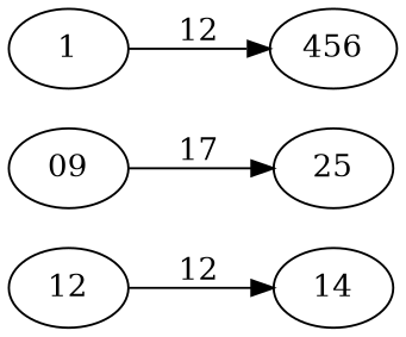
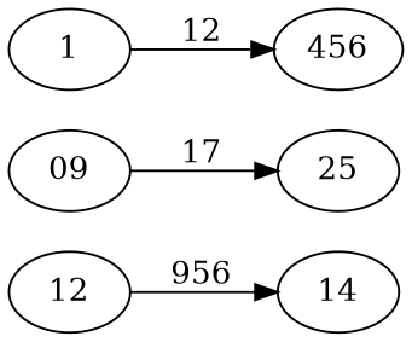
  digraph {
    rankdir=LR
    12
    14
    09
    25
    1
    456
-   12 -> 14 [label=12]
+   12 -> 14 [label=956]
    09 -> 25 [label=17]
    1 -> 456 [label=12]
  }
